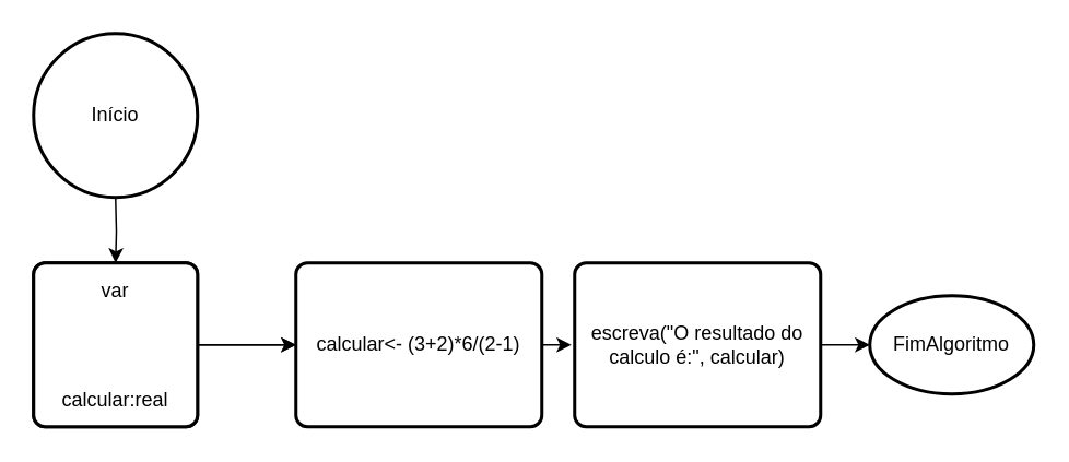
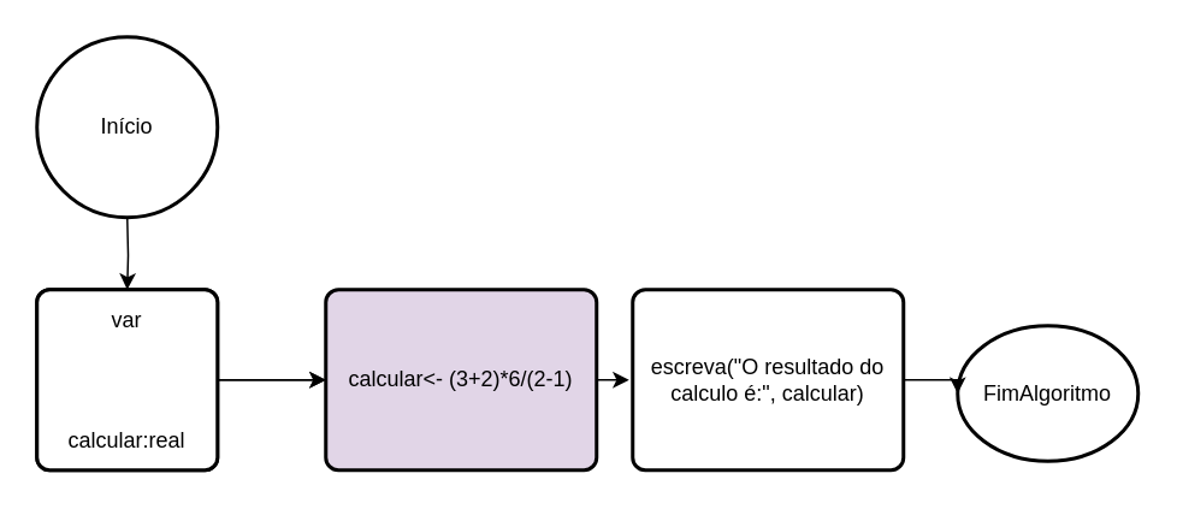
  <mxCell id="0" />
  <mxCell id="1" parent="0" />
  <mxCell id="2" style="edgeStyle=orthogonalEdgeStyle;rounded=0;orthogonalLoop=1;jettySize=auto;html=1;exitX=0.5;exitY=1;exitDx=0;exitDy=0;exitPerimeter=0;entryX=0.5;entryY=0;entryDx=0;entryDy=0;" edge="1" parent="1" target="5"><mxGeometry relative="1" as="geometry"><mxPoint x="70" y="120" as="sourcePoint" /></mxGeometry></mxCell>
  <mxCell id="3" style="edgeStyle=orthogonalEdgeStyle;rounded=0;orthogonalLoop=1;jettySize=auto;html=1;exitX=1;exitY=0.5;exitDx=0;exitDy=0;" edge="1" parent="1" source="5" target="7"><mxGeometry relative="1" as="geometry" /></mxCell>
  <mxCell id="4" value="" style="edgeStyle=orthogonalEdgeStyle;rounded=0;orthogonalLoop=1;jettySize=auto;html=1;" edge="1" parent="1" source="5" target="7"><mxGeometry relative="1" as="geometry" /></mxCell>
  <mxCell id="5" value="&lt;p class=&quot;MsoNormal&quot;&gt;var&lt;/p&gt;&lt;br/&gt;&lt;br/&gt;&lt;p class=&quot;MsoNormal&quot;&gt;calcular:real&lt;/p&gt;" style="rounded=1;whiteSpace=wrap;html=1;absoluteArcSize=1;arcSize=14;strokeWidth=2;" vertex="1" parent="1"><mxGeometry x="20" y="160" width="100" height="100" as="geometry" /></mxCell>
  <mxCell id="6" style="edgeStyle=orthogonalEdgeStyle;rounded=0;orthogonalLoop=1;jettySize=auto;html=1;" edge="1" parent="1"><mxGeometry relative="1" as="geometry"><mxPoint x="348" y="210" as="targetPoint" /><mxPoint x="330" y="210" as="sourcePoint" /></mxGeometry></mxCell>
- <mxCell id="7" value="&lt;p class=&quot;MsoNormal&quot;&gt;&lt;span style=&quot;background-color: initial;&quot;&gt;calcular&amp;lt;- (3+2)*6/(2-1)&lt;/span&gt;&lt;/p&gt;" style="rounded=1;whiteSpace=wrap;html=1;absoluteArcSize=1;arcSize=14;strokeWidth=2;" vertex="1" parent="1"><mxGeometry x="180" y="160" width="150" height="100" as="geometry" /></mxCell>
- <mxCell id="8" value="FimAlgoritmo" style="strokeWidth=2;html=1;shape=mxgraph.flowchart.start_1;whiteSpace=wrap;" vertex="1" parent="1"><mxGeometry x="530" y="180" width="100" height="60" as="geometry" /></mxCell>
+ <mxCell id="7" value="&lt;p class=&quot;MsoNormal&quot;&gt;&lt;span style=&quot;background-color: initial;&quot;&gt;calcular&amp;lt;- (3+2)*6/(2-1)&lt;/span&gt;&lt;/p&gt;" style="rounded=1;whiteSpace=wrap;html=1;absoluteArcSize=1;arcSize=14;strokeWidth=2;fillColor=#e1d5e7;" vertex="1" parent="1"><mxGeometry x="180" y="160" width="150" height="100" as="geometry" /></mxCell>
+ <mxCell id="8" value="FimAlgoritmo" style="strokeWidth=2;html=1;shape=mxgraph.flowchart.start_1;whiteSpace=wrap;" vertex="1" parent="1"><mxGeometry x="530" y="180" width="100" height="75" as="geometry" /></mxCell>
  <mxCell id="9" value="Início" style="strokeWidth=2;html=1;shape=mxgraph.flowchart.start_2;whiteSpace=wrap;" vertex="1" parent="1"><mxGeometry x="20" y="20" width="100" height="100" as="geometry" /></mxCell>
  <mxCell id="10" value="&lt;p class=&quot;MsoNormal&quot;&gt;var&lt;/p&gt;&lt;br/&gt;&lt;br/&gt;&lt;p class=&quot;MsoNormal&quot;&gt;calcular:real&lt;/p&gt;" style="rounded=1;whiteSpace=wrap;html=1;absoluteArcSize=1;arcSize=14;strokeWidth=2;" vertex="1" parent="1"><mxGeometry x="20" y="160" width="100" height="100" as="geometry" /></mxCell>
  <mxCell id="11" style="edgeStyle=orthogonalEdgeStyle;rounded=0;orthogonalLoop=1;jettySize=auto;html=1;exitX=1;exitY=0.5;exitDx=0;exitDy=0;entryX=0;entryY=0.5;entryDx=0;entryDy=0;entryPerimeter=0;" edge="1" parent="1" source="12" target="8"><mxGeometry relative="1" as="geometry" /></mxCell>
  <mxCell id="12" value="&lt;p class=&quot;MsoNormal&quot;&gt;escreva(&quot;O resultado do calculo é:&quot;, calcular)&lt;/p&gt;" style="rounded=1;whiteSpace=wrap;html=1;absoluteArcSize=1;arcSize=14;strokeWidth=2;" vertex="1" parent="1"><mxGeometry x="350" y="160" width="150" height="100" as="geometry" /></mxCell>
